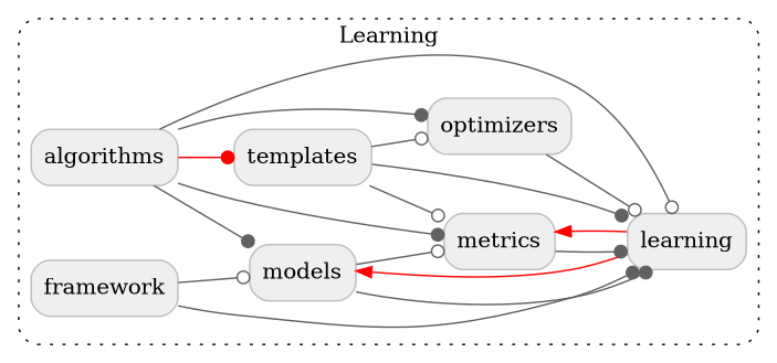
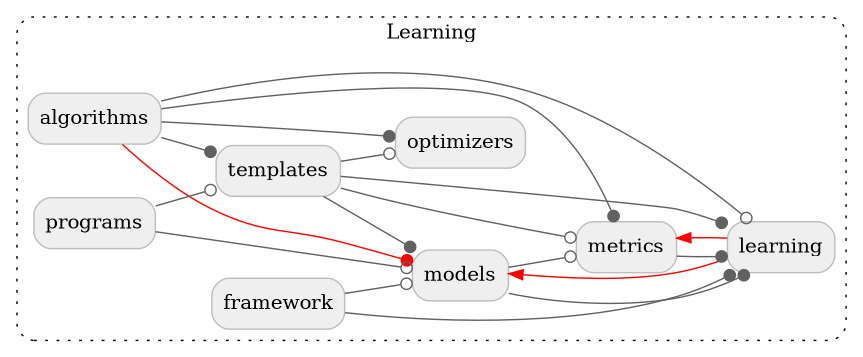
  digraph {
    style="dotted,rounded"
    rankdir=LR
    node [color="#bdbdbd" fillcolor="#efefef" shape=box style="rounded,filled"]
    edge [color="#616161" arrowhead=dot]
    n1 [label=algorithms]
+   n2 [label=programs]
    n3 [label=templates]
    n4 [label=optimizers]
    n5 [label=models]
    n6 [label=metrics]
    n7 [label=framework]
    learning
    subgraph cluster_1 {
      label=Learning
      n1
+     n2
      n3
      n4
      n5
      n6
      n7
      learning
    }
-   n1 -> n3 [color="#ff0000"]
+   n1 -> n3
    n1 -> n4
-   n1 -> n5
+   n1 -> n5 [color="#ff0000"]
    n1 -> n6
    n1 -> learning [arrowhead=odot]
+   n2 -> n3 [arrowhead=odot]
+   n2 -> n5 [arrowhead=odot]
    n3 -> n4 [arrowhead=odot]
+   n3 -> n5
    n3 -> n6 [arrowhead=odot]
    n3 -> learning
-   n4 -> learning [arrowhead=odot]
    n5 -> n6 [arrowhead=odot]
    n5 -> learning
    n5 -> learning [color="#ff0000" dir=back arrowhead=""]
    n6 -> learning
    n6 -> learning [color="#ff0000" dir=back arrowhead=""]
    n7 -> n5 [arrowhead=odot]
    n7 -> learning
  }
